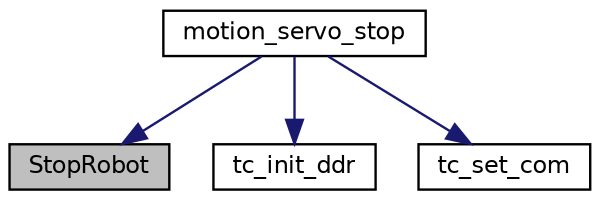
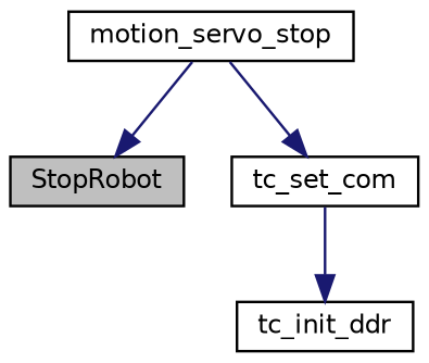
  digraph {
    rankdir=TB
    node [color=black fillcolor=white fontname=Helvetica fontsize=10 shape=record style=filled]
    edge [color=midnightblue fontname=Helvetica fontsize=10 labelfontname=Helvetica labelfontsize=10 style=solid]
    n1 [fillcolor=grey75 fontcolor=black height=0.2 label=StopRobot width=0.4]
    n2 [height=0.2 label=motion_servo_stop width=0.4]
    n3 [height=0.2 label=tc_init_ddr width=0.4]
    n4 [height=0.2 label=tc_set_com width=0.4]
    n2 -> n1
-   n2 -> n3
+   n4 -> n3
    n2 -> n4
  }
